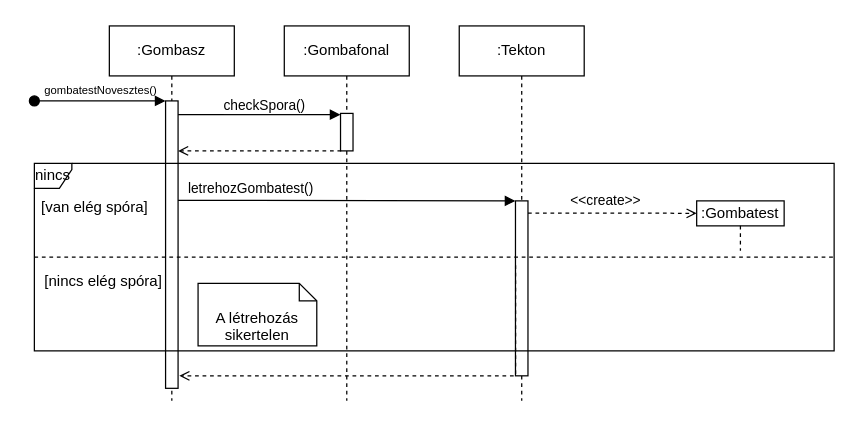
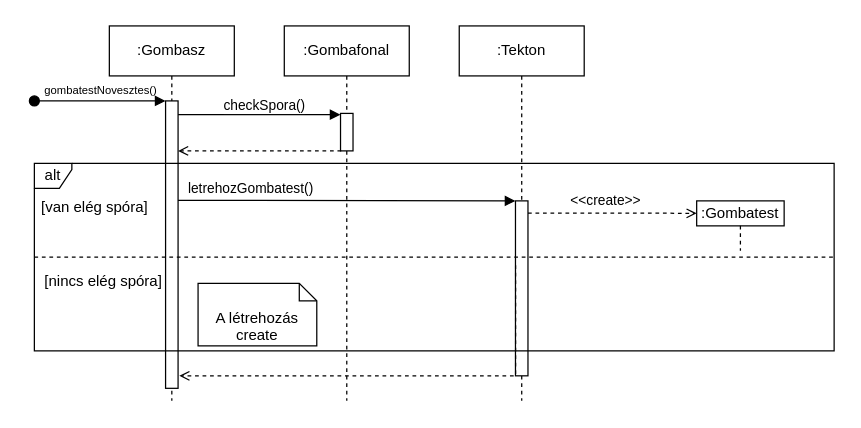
  <mxCell id="0" />
  <mxCell id="1" parent="0" />
  <mxCell id="2" style="edgeStyle=orthogonalEdgeStyle;rounded=0;orthogonalLoop=1;jettySize=auto;html=1;curved=0;endArrow=block;endFill=1;" parent="1" edge="1"><mxGeometry relative="1" as="geometry"><mxPoint x="136.8" y="89.996" as="sourcePoint" /><mxPoint x="272" y="91" as="targetPoint" /><Array as="points"><mxPoint x="136.99" y="91" /><mxPoint x="271.99" y="91" /></Array></mxGeometry></mxCell>
  <mxCell id="3" value="checkSpora()" style="edgeLabel;html=1;align=center;verticalAlign=middle;resizable=0;points=[];" parent="2" vertex="1" connectable="0"><mxGeometry x="0.281" y="-2" relative="1" as="geometry"><mxPoint x="-12" y="-10" as="offset" /></mxGeometry></mxCell>
  <mxCell id="4" value=":Gombasz" style="shape=umlLifeline;perimeter=lifelinePerimeter;whiteSpace=wrap;html=1;container=1;dropTarget=0;collapsible=0;recursiveResize=0;outlineConnect=0;portConstraint=eastwest;newEdgeStyle={&quot;curved&quot;:0,&quot;rounded&quot;:0};" parent="1" vertex="1"><mxGeometry x="87" y="20" width="100" height="300" as="geometry" /></mxCell>
  <mxCell id="5" style="edgeStyle=orthogonalEdgeStyle;rounded=0;orthogonalLoop=1;jettySize=auto;html=1;curved=0;endArrow=open;endFill=0;dashed=1;" parent="1" edge="1"><mxGeometry relative="1" as="geometry"><mxPoint x="421.999" y="169.71" as="sourcePoint" /><mxPoint x="557" y="170" as="targetPoint" /><Array as="points"><mxPoint x="502.07" y="169.71" /><mxPoint x="502.07" y="169.71" /></Array></mxGeometry></mxCell>
  <mxCell id="6" value="&amp;lt;&amp;lt;create&amp;gt;&amp;gt;" style="edgeLabel;html=1;align=center;verticalAlign=middle;resizable=0;points=[];" parent="5" vertex="1" connectable="0"><mxGeometry x="0.145" relative="1" as="geometry"><mxPoint x="-15" y="-10" as="offset" /></mxGeometry></mxCell>
  <mxCell id="7" value=":Gombafonal" style="shape=umlLifeline;perimeter=lifelinePerimeter;whiteSpace=wrap;html=1;container=1;dropTarget=0;collapsible=0;recursiveResize=0;outlineConnect=0;portConstraint=eastwest;newEdgeStyle={&quot;curved&quot;:0,&quot;rounded&quot;:0};" parent="1" vertex="1"><mxGeometry x="227" y="20" width="100" height="300" as="geometry" /></mxCell>
  <mxCell id="8" value=":Tekton" style="shape=umlLifeline;perimeter=lifelinePerimeter;whiteSpace=wrap;html=1;container=1;dropTarget=0;collapsible=0;recursiveResize=0;outlineConnect=0;portConstraint=eastwest;newEdgeStyle={&quot;curved&quot;:0,&quot;rounded&quot;:0};" parent="1" vertex="1"><mxGeometry x="367" y="20" width="100" height="300" as="geometry" /></mxCell>
  <mxCell id="9" value=":Gombatest" style="shape=umlLifeline;perimeter=lifelinePerimeter;whiteSpace=wrap;html=1;container=1;dropTarget=0;collapsible=0;recursiveResize=0;outlineConnect=0;portConstraint=eastwest;newEdgeStyle={&quot;curved&quot;:0,&quot;rounded&quot;:0};size=20;" parent="1" vertex="1"><mxGeometry x="557" y="160" width="70" height="40" as="geometry" /></mxCell>
  <mxCell id="10" value="" style="whiteSpace=wrap;html=1;" parent="1" vertex="1"><mxGeometry x="412" y="160" width="10" height="140" as="geometry" /></mxCell>
  <mxCell id="11" value="[van elég spóra]" style="text;html=1;align=center;verticalAlign=middle;resizable=0;points=[];autosize=1;strokeColor=none;fillColor=none;" parent="1" vertex="1"><mxGeometry x="20" y="150" width="110" height="30" as="geometry" /></mxCell>
  <mxCell id="12" value="gombatestNovesztes()" style="html=1;verticalAlign=bottom;startArrow=oval;startFill=1;endArrow=block;startSize=8;curved=0;rounded=0;labelBackgroundColor=none;fontSize=9;entryX=0;entryY=0;entryDx=0;entryDy=0;" parent="1" target="13" edge="1"><mxGeometry width="60" relative="1" as="geometry"><mxPoint x="27" y="80" as="sourcePoint" /><mxPoint x="107" y="80" as="targetPoint" /></mxGeometry></mxCell>
  <mxCell id="13" value="&lt;span style=&quot;color: rgba(0, 0, 0, 0); font-family: monospace; font-size: 0px; text-align: start; text-wrap-mode: nowrap;&quot;&gt;%3CmxGraphModel%3E%3Croot%3E%3CmxCell%20id%3D%220%22%2F%3E%3CmxCell%20id%3D%221%22%20parent%3D%220%22%2F%3E%3CmxCell%20id%3D%222%22%20value%3D%22%22%20style%3D%22whiteSpace%3Dwrap%3Bhtml%3D1%3B%22%20vertex%3D%221%22%20parent%3D%221%22%3E%3CmxGeometry%20x%3D%22425%22%20y%3D%22320%22%20width%3D%2210%22%20height%3D%2260%22%20as%3D%22geometry%22%2F%3E%3C%2FmxCell%3E%3C%2Froot%3E%3C%2FmxGraphModel%3E&lt;/span&gt;" style="whiteSpace=wrap;html=1;" parent="1" vertex="1"><mxGeometry x="132" y="80" width="10" height="230" as="geometry" /></mxCell>
  <mxCell id="14" value="&lt;span style=&quot;color: rgba(0, 0, 0, 0); font-family: monospace; font-size: 0px; text-align: start; text-wrap-mode: nowrap;&quot;&gt;%3CmxGraphModel%3E%3Croot%3E%3CmxCell%20id%3D%220%22%2F%3E%3CmxCell%20id%3D%221%22%20parent%3D%220%22%2F%3E%3CmxCell%20id%3D%222%22%20value%3D%22%22%20style%3D%22whiteSpace%3Dwrap%3Bhtml%3D1%3B%22%20vertex%3D%221%22%20parent%3D%221%22%3E%3CmxGeometry%20x%3D%22425%22%20y%3D%22320%22%20width%3D%2210%22%20height%3D%2260%22%20as%3D%22geometry%22%2F%3E%3C%2FmxCell%3E%3C%2Froot%3E%3C%2FmxGraphModel%3E&lt;/span&gt;" style="whiteSpace=wrap;html=1;" parent="1" vertex="1"><mxGeometry x="272" y="90" width="10" height="30" as="geometry" /></mxCell>
  <mxCell id="15" style="edgeStyle=orthogonalEdgeStyle;rounded=0;orthogonalLoop=1;jettySize=auto;html=1;curved=0;endArrow=block;endFill=1;entryX=0;entryY=0;entryDx=0;entryDy=0;" parent="1" target="10" edge="1"><mxGeometry relative="1" as="geometry"><mxPoint x="172" y="159.6" as="sourcePoint" /><mxPoint x="417" y="159.6" as="targetPoint" /><Array as="points"><mxPoint x="142" y="160" /></Array></mxGeometry></mxCell>
  <mxCell id="16" value="letrehozGombatest()" style="edgeLabel;html=1;align=center;verticalAlign=middle;resizable=0;points=[];" parent="15" vertex="1" connectable="0"><mxGeometry x="-0.318" relative="1" as="geometry"><mxPoint x="-14" y="-10" as="offset" /></mxGeometry></mxCell>
  <mxCell id="17" style="edgeStyle=orthogonalEdgeStyle;rounded=0;orthogonalLoop=1;jettySize=auto;html=1;dashed=1;endArrow=open;endFill=0;entryX=0.945;entryY=0.553;entryDx=0;entryDy=0;entryPerimeter=0;" parent="1" edge="1"><mxGeometry relative="1" as="geometry"><mxPoint x="272.55" y="119.996" as="sourcePoint" /><mxPoint x="142" y="120.01" as="targetPoint" /><Array as="points"><mxPoint x="142.55" y="119.41" /></Array></mxGeometry></mxCell>
- <mxCell id="18" value="nincs" style="shape=umlFrame;whiteSpace=wrap;html=1;pointerEvents=0;width=30;height=20;" parent="1" vertex="1"><mxGeometry x="27" y="130" width="640" height="150" as="geometry" /></mxCell>
- <mxCell id="19" value="A létrehozás sikertelen" style="shape=note2;boundedLbl=1;whiteSpace=wrap;html=1;size=14;verticalAlign=top;align=center;" parent="1" vertex="1"><mxGeometry x="158" y="226" width="95" height="50" as="geometry" /></mxCell>
+ <mxCell id="18" value="alt" style="shape=umlFrame;whiteSpace=wrap;html=1;pointerEvents=0;width=30;height=20;" parent="1" vertex="1"><mxGeometry x="27" y="130" width="640" height="150" as="geometry" /></mxCell>
+ <mxCell id="19" value="A létrehozás create" style="shape=note2;boundedLbl=1;whiteSpace=wrap;html=1;size=14;verticalAlign=top;align=center;" parent="1" vertex="1"><mxGeometry x="158" y="226" width="95" height="50" as="geometry" /></mxCell>
  <mxCell id="20" value="" style="line;strokeWidth=1;fillColor=none;align=left;verticalAlign=middle;spacingTop=-1;spacingLeft=3;spacingRight=3;rotatable=0;labelPosition=right;points=[];portConstraint=eastwest;strokeColor=inherit;dashed=1;" parent="1" vertex="1"><mxGeometry x="27" y="201" width="640" height="8" as="geometry" /></mxCell>
  <mxCell id="21" value="[nincs elég spóra]" style="text;html=1;align=center;verticalAlign=middle;resizable=0;points=[];autosize=1;strokeColor=none;fillColor=none;" parent="1" vertex="1"><mxGeometry x="22" y="210" width="120" height="30" as="geometry" /></mxCell>
  <mxCell id="22" style="edgeStyle=orthogonalEdgeStyle;rounded=0;orthogonalLoop=1;jettySize=auto;html=1;dashed=1;endArrow=open;endFill=0;exitX=0.01;exitY=0.368;exitDx=0;exitDy=0;exitPerimeter=0;" edge="1" parent="1" source="10"><mxGeometry relative="1" as="geometry"><mxPoint x="400.55" y="189.996" as="sourcePoint" /><mxPoint x="143" y="300" as="targetPoint" /><Array as="points"><mxPoint x="412" y="300" /></Array></mxGeometry></mxCell>
